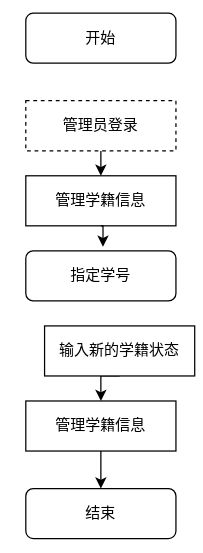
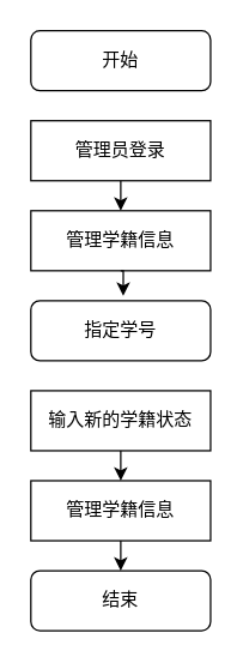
  <mxCell id="0" />
  <mxCell id="1" parent="0" />
- <mxCell id="2" value="开始" style="rounded=1;whiteSpace=wrap;html=1;" vertex="1" parent="1"><mxGeometry x="20" y="10" width="120" height="40" as="geometry" /></mxCell>
+ <mxCell id="2" value="开始" style="rounded=1;whiteSpace=wrap;html=1;" vertex="1" parent="1"><mxGeometry x="20" y="20" width="120" height="40" as="geometry" /></mxCell>
  <mxCell id="3" style="edgeStyle=orthogonalEdgeStyle;rounded=0;orthogonalLoop=1;jettySize=auto;html=1;exitX=0.5;exitY=1;exitDx=0;exitDy=0;entryX=0.5;entryY=0;entryDx=0;entryDy=0;" edge="1" parent="1" source="4" target="5"><mxGeometry relative="1" as="geometry" /></mxCell>
- <mxCell id="4" value="管理员登录" style="rounded=0;whiteSpace=wrap;html=1;dashed=1;" vertex="1" parent="1"><mxGeometry x="20" y="80" width="120" height="40" as="geometry" /></mxCell>
+ <mxCell id="4" value="管理员登录" style="rounded=0;whiteSpace=wrap;html=1;" vertex="1" parent="1"><mxGeometry x="20" y="80" width="120" height="40" as="geometry" /></mxCell>
  <mxCell id="5" value="管理学籍信息" style="rounded=0;whiteSpace=wrap;html=1;" vertex="1" parent="1"><mxGeometry x="20" y="140" width="120" height="40" as="geometry" /></mxCell>
- <mxCell id="6" value="结束" style="rounded=1;whiteSpace=wrap;html=1;" vertex="1" parent="1"><mxGeometry x="20" y="390" width="120" height="40" as="geometry" /></mxCell>
+ <mxCell id="6" value="结束" style="rounded=1;whiteSpace=wrap;html=1;" vertex="1" parent="1"><mxGeometry x="20" y="380" width="120" height="40" as="geometry" /></mxCell>
  <mxCell id="7" value="指定学号" style="whiteSpace=wrap;html=1;rounded=1;" vertex="1" parent="1"><mxGeometry x="20" y="200" width="120" height="40" as="geometry" /></mxCell>
  <mxCell id="8" style="edgeStyle=orthogonalEdgeStyle;rounded=0;orthogonalLoop=1;jettySize=auto;html=1;exitX=0.5;exitY=1;exitDx=0;exitDy=0;entryX=0.5;entryY=0;entryDx=0;entryDy=0;" edge="1" parent="1" source="9" target="11"><mxGeometry relative="1" as="geometry" /></mxCell>
- <mxCell id="9" value="输入新的学籍状态" style="rounded=0;whiteSpace=wrap;html=1;" vertex="1" parent="1"><mxGeometry x="35" y="260" width="120" height="40" as="geometry" /></mxCell>
+ <mxCell id="9" value="输入新的学籍状态" style="rounded=0;whiteSpace=wrap;html=1;" vertex="1" parent="1"><mxGeometry x="20" y="260" width="120" height="40" as="geometry" /></mxCell>
  <mxCell id="10" style="edgeStyle=orthogonalEdgeStyle;rounded=0;orthogonalLoop=1;jettySize=auto;html=1;exitX=0.5;exitY=1;exitDx=0;exitDy=0;entryX=0.5;entryY=0;entryDx=0;entryDy=0;" edge="1" parent="1" source="11" target="6"><mxGeometry relative="1" as="geometry" /></mxCell>
  <mxCell id="11" value="管理学籍信息" style="rounded=0;whiteSpace=wrap;html=1;" vertex="1" parent="1"><mxGeometry x="20" y="320" width="120" height="40" as="geometry" /></mxCell>
  <mxCell id="12" style="edgeStyle=orthogonalEdgeStyle;rounded=0;orthogonalLoop=1;jettySize=auto;html=1;exitX=0.5;exitY=1;exitDx=0;exitDy=0;entryX=0.514;entryY=-0.082;entryDx=0;entryDy=0;entryPerimeter=0;" edge="1" parent="1" source="5" target="7"><mxGeometry relative="1" as="geometry" /></mxCell>
